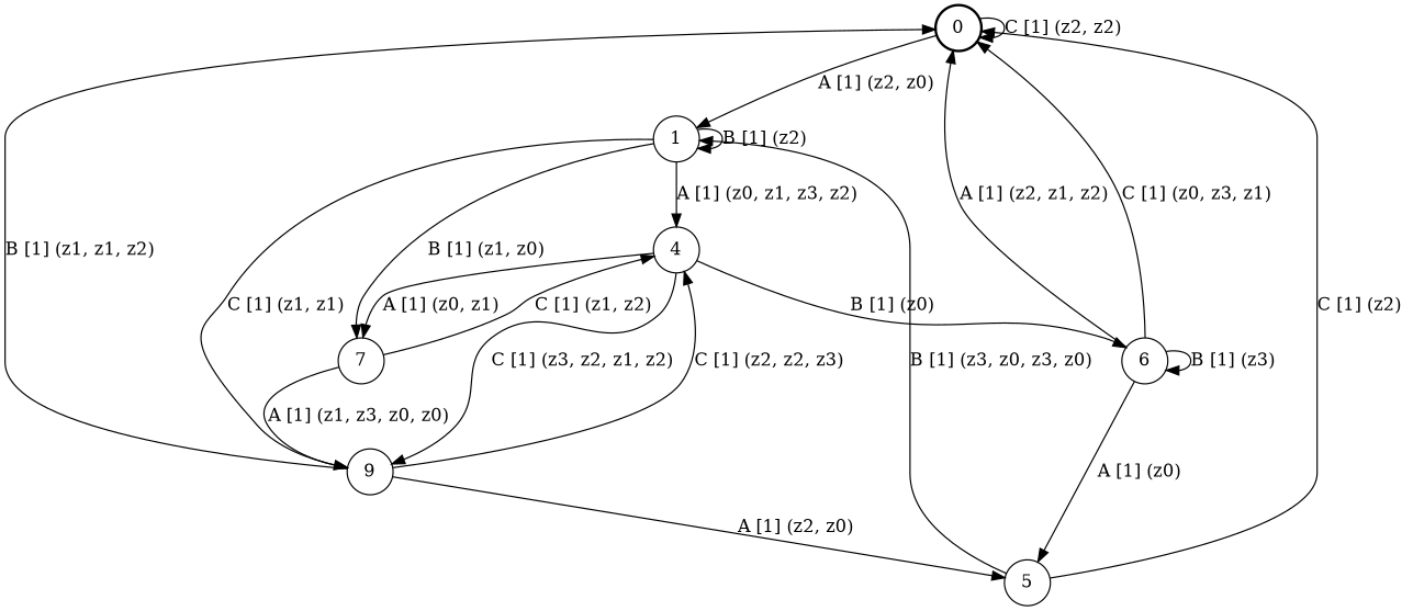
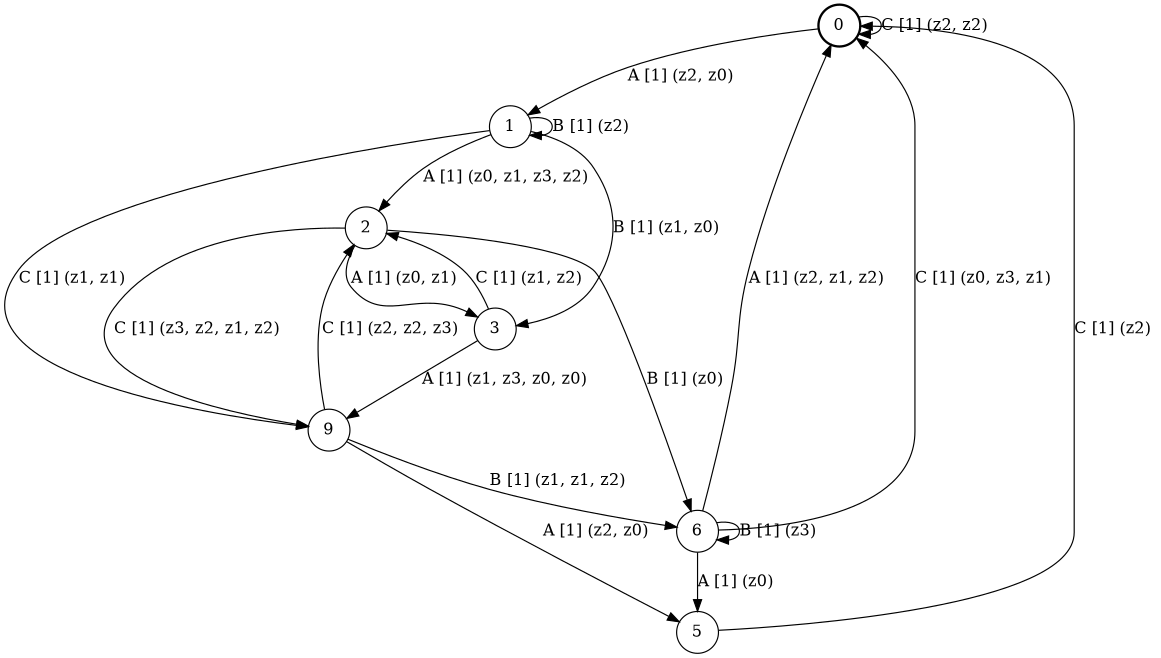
  digraph {
    node [shape=circle]
    0 [style=bold]
    1
-   2 [label=4]
+   2
    n4 [label=9]
-   3 [label=7]
+   3
    6
    5
    0 -> 0 [label="C [1] (z2, z2) "]
    0 -> 1 [label="A [1] (z2, z0) "]
    1 -> 1 [label="B [1] (z2) "]
    1 -> 2 [label="A [1] (z0, z1, z3, z2) "]
    1 -> n4 [label="C [1] (z1, z1) "]
    1 -> 3 [label="B [1] (z1, z0) "]
    2 -> n4 [label="C [1] (z3, z2, z1, z2) "]
    2 -> 3 [label="A [1] (z0, z1) "]
    2 -> 6 [label="B [1] (z0) "]
    n4 -> 2 [label="C [1] (z2, z2, z3) "]
-   n4 -> 0 [label="B [1] (z1, z1, z2) "]
+   n4 -> 6 [label="B [1] (z1, z1, z2) "]
    n4 -> 5 [label="A [1] (z2, z0) "]
    3 -> 2 [label="C [1] (z1, z2) "]
    3 -> n4 [label="A [1] (z1, z3, z0, z0) "]
    6 -> 0 [label="A [1] (z2, z1, z2) "]
    6 -> 0 [label="C [1] (z0, z3, z1) "]
    6 -> 6 [label="B [1] (z3) "]
    6 -> 5 [label="A [1] (z0) "]
    5 -> 0 [label="C [1] (z2) "]
-   5 -> 1 [label="B [1] (z3, z0, z3, z0) "]
  }
